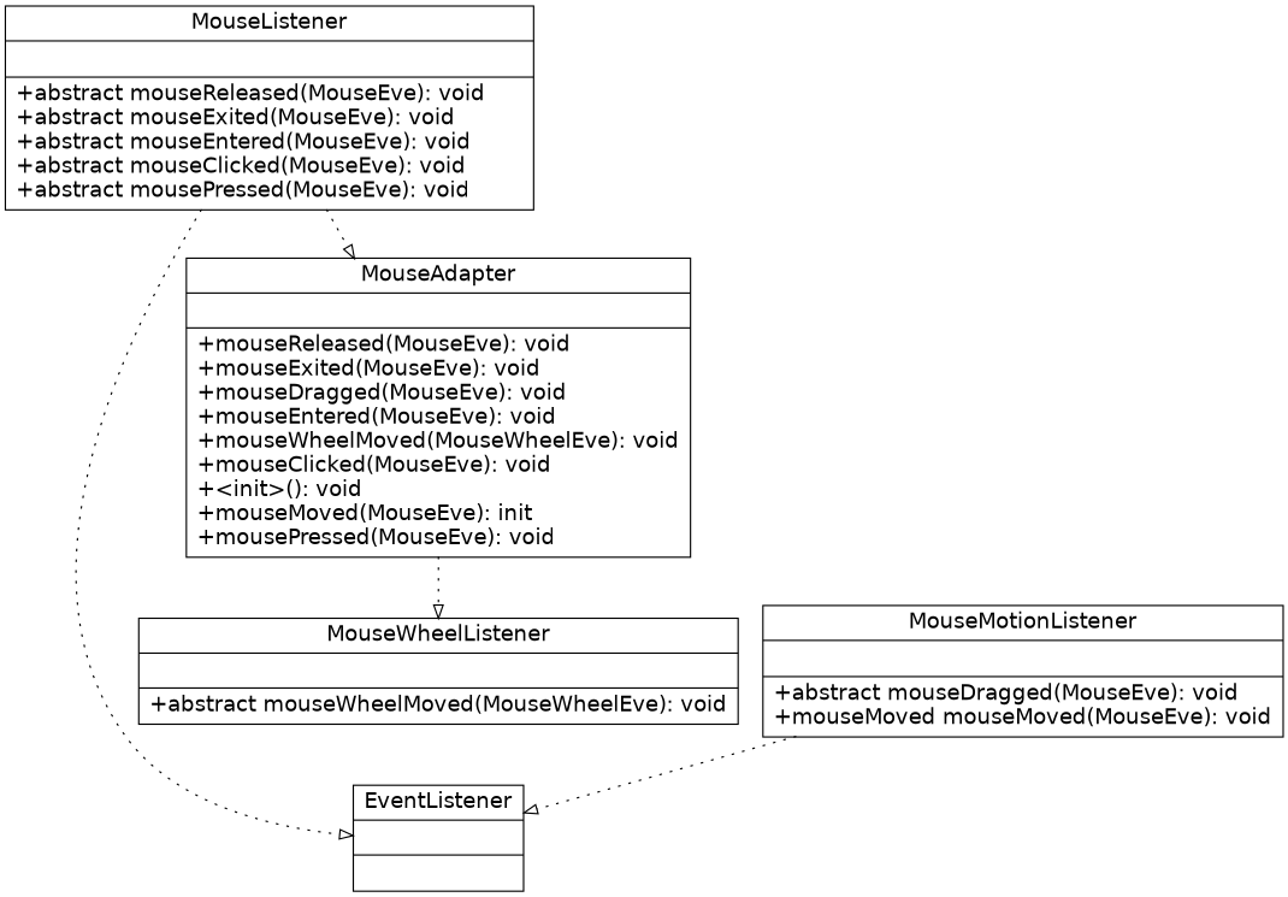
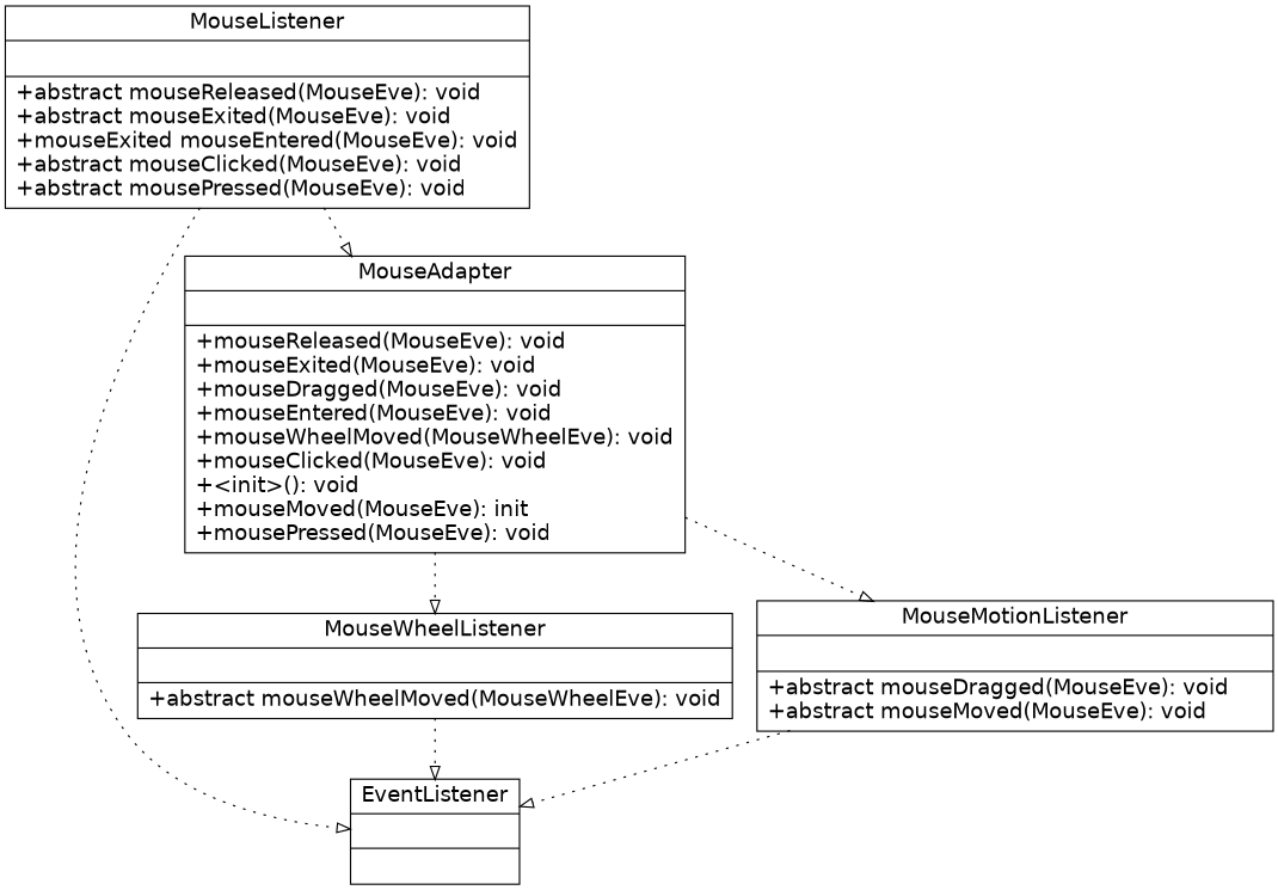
  digraph {
    fontname="Bitstream Vera Sans"
    fontsize=16
    node [color=black fillcolor=white fontname="Bitstream Vera Sans" fontsize=16 shape=record style=filled]
    edge [arrowhead=onormal fontname="Bitstream Vera Sans" fontsize=16 style=dotted]
-   n1 [label="{MouseListener| | +abstract mouseReleased(MouseEve): void\l+abstract mouseExited(MouseEve): void\l+abstract mouseEntered(MouseEve): void\l+abstract mouseClicked(MouseEve): void\l+abstract mousePressed(MouseEve): void\l}"]
+   n1 [label="{MouseListener| | +abstract mouseReleased(MouseEve): void\l+abstract mouseExited(MouseEve): void\l+mouseExited mouseEntered(MouseEve): void\l+abstract mouseClicked(MouseEve): void\l+abstract mousePressed(MouseEve): void\l}"]
    n2 [label="{EventListener| | }"]
    n3 [label="{MouseAdapter| | +mouseReleased(MouseEve): void\l+mouseExited(MouseEve): void\l+mouseDragged(MouseEve): void\l+mouseEntered(MouseEve): void\l+mouseWheelMoved(MouseWheelEve): void\l+mouseClicked(MouseEve): void\l+\<init\>(): void\l+mouseMoved(MouseEve): init\l+mousePressed(MouseEve): void\l}"]
    n4 [label="{MouseWheelListener| | +abstract mouseWheelMoved(MouseWheelEve): void\l}"]
-   n5 [label="{MouseMotionListener| | +abstract mouseDragged(MouseEve): void\l+mouseMoved mouseMoved(MouseEve): void\l}"]
+   n5 [label="{MouseMotionListener| | +abstract mouseDragged(MouseEve): void\l+abstract mouseMoved(MouseEve): void\l}"]
    n1 -> n2
    n1 -> n3
    n3 -> n4
+   n3 -> n5
+   n4 -> n2
    n5 -> n2
  }
